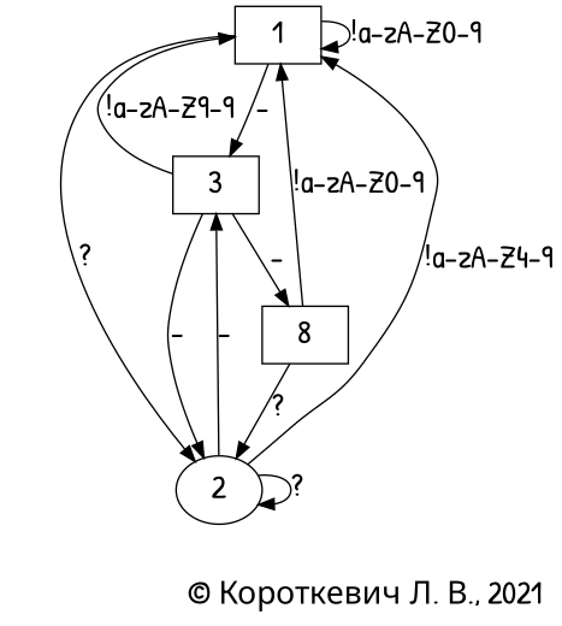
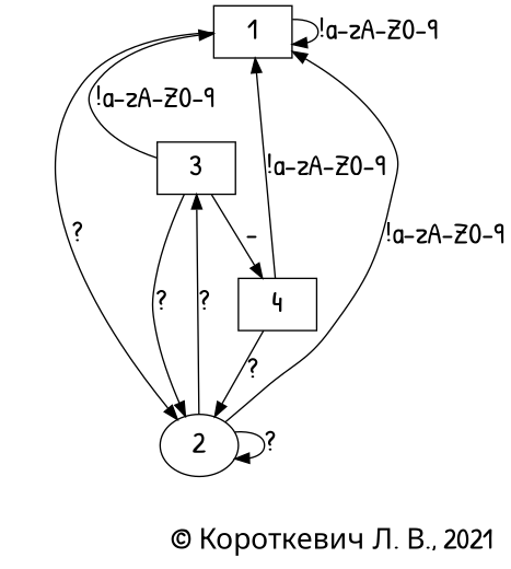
  digraph {
    fontname="Patrick Hand"
    fontsize=20
    label="© Короткевич Л. В., 2021"
    labeljust=right
    labelloc=bottom
    node [fontname="Patrick Hand" fontsize=20 shape=box]
    edge [fontname="Patrick Hand" fontsize=20]
    1
    3
    2 [shape=""]
-   4 [label=8]
+   4
    1 -> 1 [label="!a-zA-Z0-9"]
-   1 -> 3 [label="-"]
    1 -> 2 [label="?"]
-   3 -> 1 [label="!a-zA-Z9-9"]
-   3 -> 2 [label="-"]
+   3 -> 1 [label="!a-zA-Z0-9"]
+   3 -> 2 [label="?"]
    3 -> 4 [label="-"]
-   2 -> 1 [label="!a-zA-Z4-9"]
-   2 -> 3 [label="-"]
+   2 -> 1 [label="!a-zA-Z0-9"]
+   2 -> 3 [label="?"]
    2 -> 2 [label="?"]
    4 -> 1 [label="!a-zA-Z0-9"]
    4 -> 2 [label="?"]
  }
